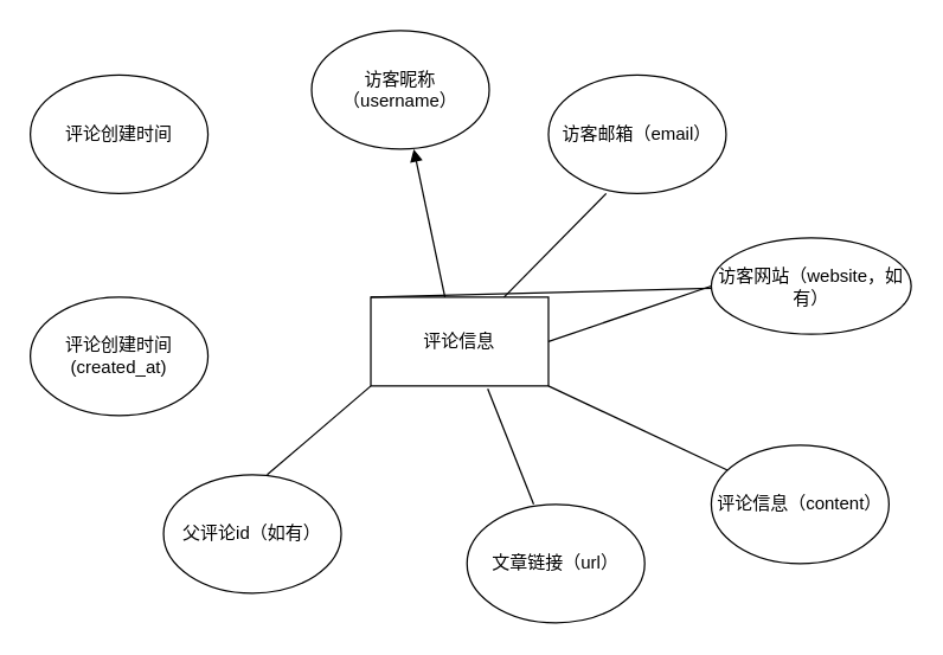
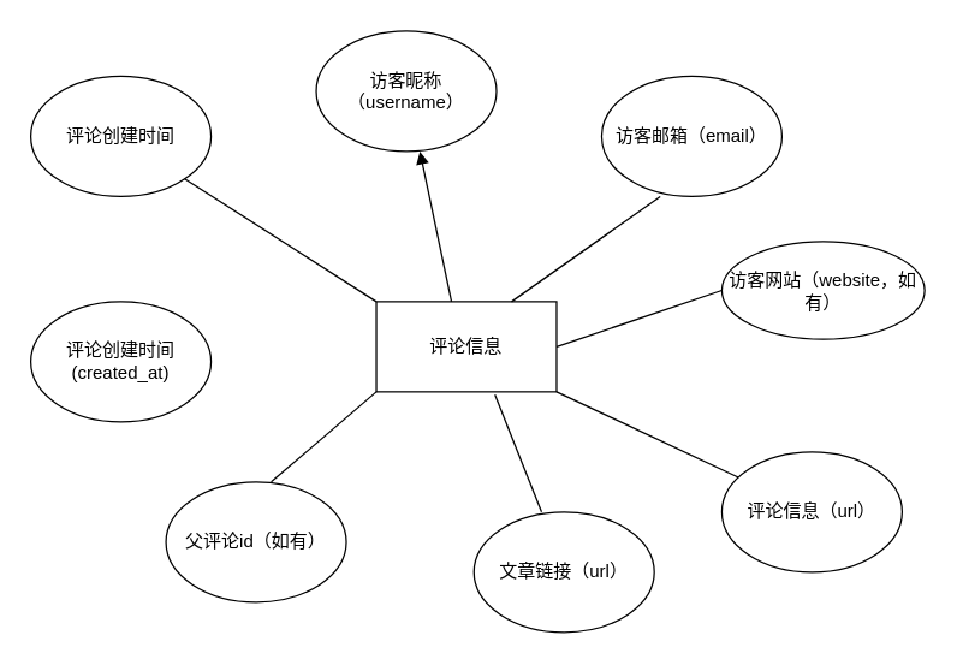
  <mxCell id="0" />
  <mxCell id="1" parent="0" />
  <mxCell id="2" value="评论信息" style="rounded=0;whiteSpace=wrap;html=1;" vertex="1" parent="1"><mxGeometry x="250" y="200" width="120" height="60" as="geometry" /></mxCell>
  <mxCell id="3" value="评论创建时间" style="ellipse;whiteSpace=wrap;html=1;" vertex="1" parent="1"><mxGeometry x="20" y="50" width="120" height="80" as="geometry" /></mxCell>
  <mxCell id="4" value="访客昵称（username）" style="ellipse;whiteSpace=wrap;html=1;" vertex="1" parent="1"><mxGeometry x="210" y="20" width="120" height="80" as="geometry" /></mxCell>
- <mxCell id="5" value="访客邮箱（email）" style="ellipse;whiteSpace=wrap;html=1;" vertex="1" parent="1"><mxGeometry x="370" y="50" width="120" height="80" as="geometry" /></mxCell>
+ <mxCell id="5" value="访客邮箱（email）" style="ellipse;whiteSpace=wrap;html=1;" vertex="1" parent="1"><mxGeometry x="400" y="50" width="120" height="80" as="geometry" /></mxCell>
  <mxCell id="6" value="访客网站（website，如有）" style="ellipse;whiteSpace=wrap;html=1;" vertex="1" parent="1"><mxGeometry x="480" y="160" width="135" height="65" as="geometry" /></mxCell>
- <mxCell id="7" value="评论信息（content）" style="ellipse;whiteSpace=wrap;html=1;" vertex="1" parent="1"><mxGeometry x="480" y="300" width="120" height="80" as="geometry" /></mxCell>
+ <mxCell id="7" value="评论信息（url）" style="ellipse;whiteSpace=wrap;html=1;" vertex="1" parent="1"><mxGeometry x="480" y="300" width="120" height="80" as="geometry" /></mxCell>
  <mxCell id="8" value="文章链接（url）" style="ellipse;whiteSpace=wrap;html=1;" vertex="1" parent="1"><mxGeometry x="315" y="340" width="120" height="80" as="geometry" /></mxCell>
  <mxCell id="9" value="评论创建时间(created_at)" style="ellipse;whiteSpace=wrap;html=1;" vertex="1" parent="1"><mxGeometry x="20" y="200" width="120" height="80" as="geometry" /></mxCell>
  <mxCell id="10" value="父评论id（如有）" style="ellipse;whiteSpace=wrap;html=1;" vertex="1" parent="1"><mxGeometry x="110" y="320" width="120" height="80" as="geometry" /></mxCell>
  <mxCell id="11" style="edgeStyle=orthogonalEdgeStyle;rounded=0;orthogonalLoop=1;jettySize=auto;html=1;exitX=0.5;exitY=1;exitDx=0;exitDy=0;" edge="1" parent="1" source="6" target="6"><mxGeometry relative="1" as="geometry" /></mxCell>
- <mxCell id="12" value="" style="endArrow=none;html=1;rounded=0;exitX=0;exitY=0;exitDx=0;exitDy=0;" edge="1" parent="1" source="2" target="6"><mxGeometry width="50" height="50" relative="1" as="geometry"><mxPoint x="150" y="170" as="sourcePoint" /><mxPoint x="200" y="120" as="targetPoint" /></mxGeometry></mxCell>
+ <mxCell id="12" value="" style="endArrow=none;html=1;rounded=0;exitX=0;exitY=0;exitDx=0;exitDy=0;entryX=1;entryY=1;entryDx=0;entryDy=0;" edge="1" parent="1" source="2" target="3"><mxGeometry width="50" height="50" relative="1" as="geometry"><mxPoint x="150" y="170" as="sourcePoint" /><mxPoint x="200" y="120" as="targetPoint" /></mxGeometry></mxCell>
  <mxCell id="13" value="" style="endArrow=block;html=1;rounded=0;entryX=0.575;entryY=1;entryDx=0;entryDy=0;entryPerimeter=0;exitX=0.417;exitY=0;exitDx=0;exitDy=0;exitPerimeter=0;" edge="1" parent="1" source="2" target="4"><mxGeometry width="50" height="50" relative="1" as="geometry"><mxPoint x="330" y="180" as="sourcePoint" /><mxPoint x="380" y="130" as="targetPoint" /></mxGeometry></mxCell>
  <mxCell id="14" value="" style="endArrow=none;html=1;rounded=0;entryX=0.325;entryY=1;entryDx=0;entryDy=0;entryPerimeter=0;" edge="1" parent="1" target="5"><mxGeometry width="50" height="50" relative="1" as="geometry"><mxPoint x="340" y="200" as="sourcePoint" /><mxPoint x="390" y="150" as="targetPoint" /></mxGeometry></mxCell>
  <mxCell id="15" value="" style="endArrow=none;html=1;rounded=0;entryX=0;entryY=0.5;entryDx=0;entryDy=0;" edge="1" parent="1" target="6"><mxGeometry width="50" height="50" relative="1" as="geometry"><mxPoint x="370" y="230" as="sourcePoint" /><mxPoint x="420" y="180" as="targetPoint" /></mxGeometry></mxCell>
  <mxCell id="16" value="" style="endArrow=none;html=1;rounded=0;entryX=0;entryY=1;entryDx=0;entryDy=0;" edge="1" parent="1" target="2"><mxGeometry width="50" height="50" relative="1" as="geometry"><mxPoint x="180" y="320" as="sourcePoint" /><mxPoint x="230" y="270" as="targetPoint" /></mxGeometry></mxCell>
  <mxCell id="17" value="" style="endArrow=none;html=1;rounded=0;entryX=0.658;entryY=1.033;entryDx=0;entryDy=0;entryPerimeter=0;" edge="1" parent="1" target="2"><mxGeometry width="50" height="50" relative="1" as="geometry"><mxPoint x="360" y="340" as="sourcePoint" /><mxPoint x="410" y="290" as="targetPoint" /></mxGeometry></mxCell>
  <mxCell id="18" value="" style="endArrow=none;html=1;rounded=0;entryX=1;entryY=1;entryDx=0;entryDy=0;" edge="1" parent="1" source="7" target="2"><mxGeometry width="50" height="50" relative="1" as="geometry"><mxPoint x="410" y="310" as="sourcePoint" /><mxPoint x="460" y="260" as="targetPoint" /></mxGeometry></mxCell>
